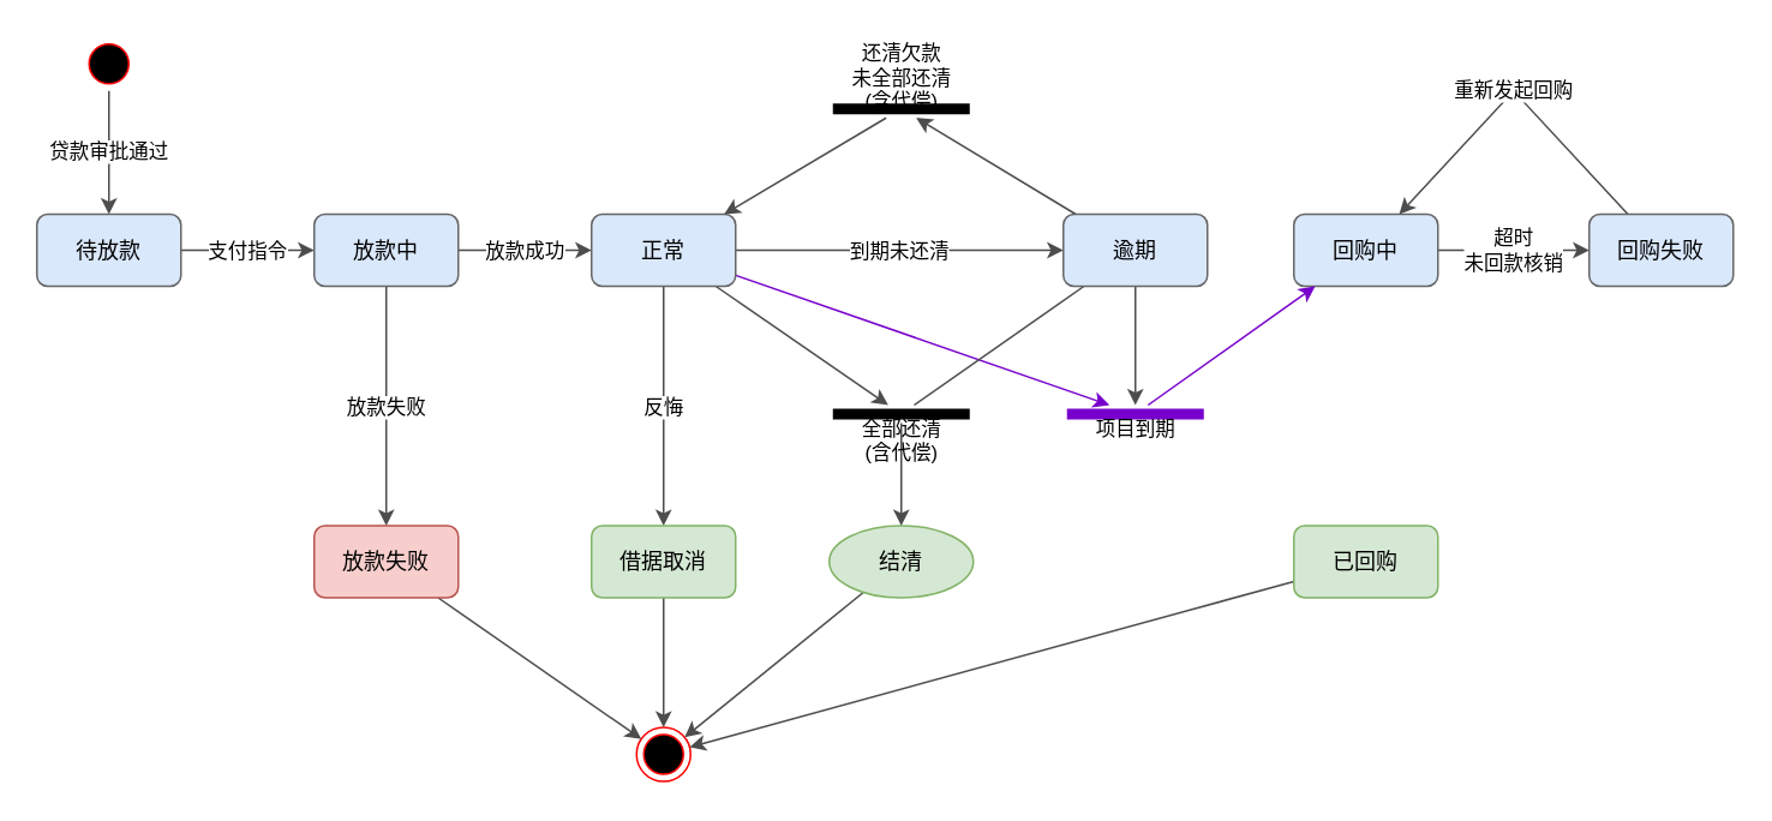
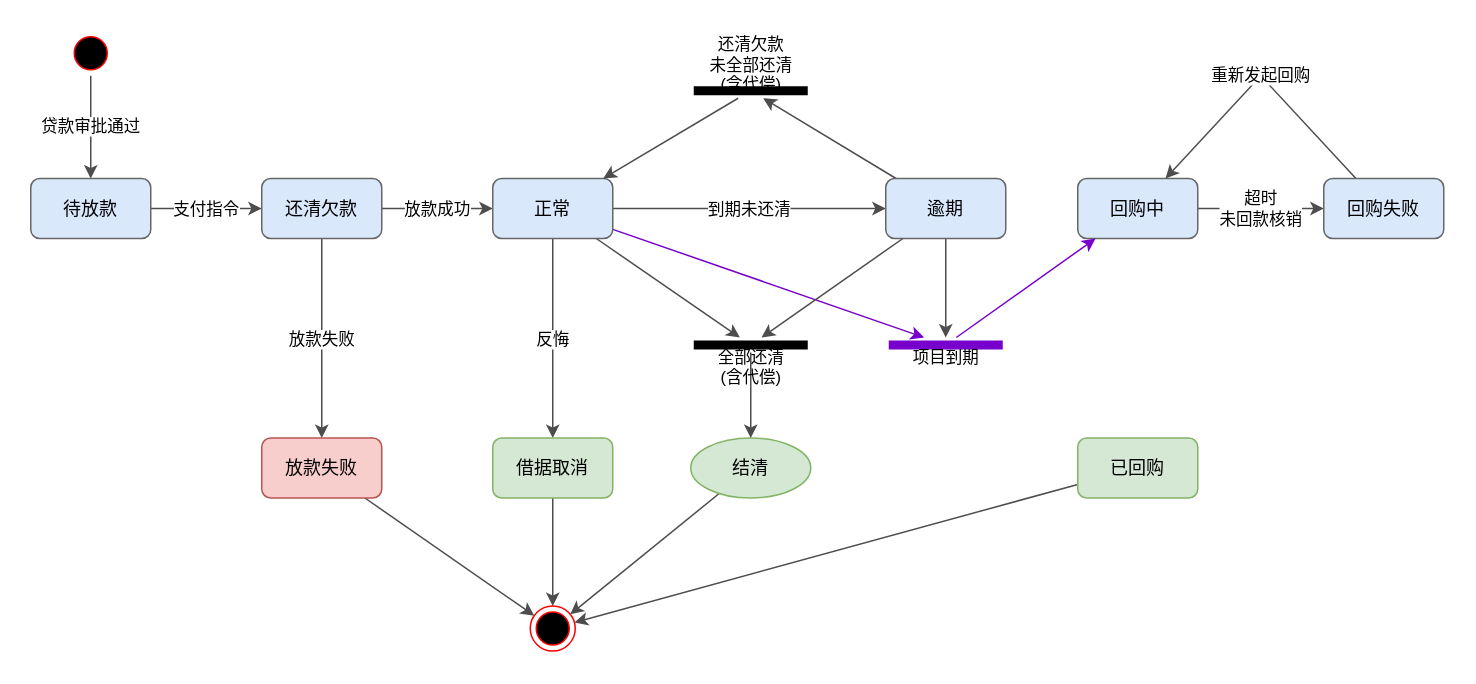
  <mxCell id="0" />
  <mxCell id="1" parent="0" />
  <mxCell id="2" value="贷款审批通过&lt;br&gt;" style="edgeStyle=none;rounded=0;orthogonalLoop=1;jettySize=auto;html=1;strokeColor=#4D4D4D;strokeWidth=1;fontSize=11;fontColor=#000000;align=center;" parent="1" source="3" target="5" edge="1"><mxGeometry relative="1" as="geometry" /></mxCell>
  <mxCell id="3" value="" style="ellipse;html=1;shape=startState;fillColor=#000000;strokeColor=#ff0000;rounded=0;fontSize=11;fontColor=#000000;align=right;" parent="1" vertex="1"><mxGeometry x="45" y="20" width="30" height="30" as="geometry" /></mxCell>
  <mxCell id="4" value="支付指令" style="edgeStyle=none;rounded=0;orthogonalLoop=1;jettySize=auto;html=1;strokeColor=#4D4D4D;strokeWidth=1;fontSize=11;fontColor=#000000;align=center;" parent="1" source="5" target="8" edge="1"><mxGeometry relative="1" as="geometry" /></mxCell>
  <mxCell id="5" value="待放款" style="rounded=1;whiteSpace=wrap;html=1;strokeColor=#666666;fillColor=#DAE8FC;fontSize=12;fontColor=#000000;align=center;" parent="1" vertex="1"><mxGeometry x="20" y="118.5" width="80" height="40" as="geometry" /></mxCell>
  <mxCell id="6" value="放款失败" style="edgeStyle=none;rounded=0;orthogonalLoop=1;jettySize=auto;html=1;startArrow=none;startFill=0;endArrow=classic;endFill=1;strokeColor=#4D4D4D;strokeWidth=1;fontSize=11;fontColor=#000000;align=center;" parent="1" source="8" target="20" edge="1"><mxGeometry relative="1" as="geometry" /></mxCell>
  <mxCell id="7" value="放款成功" style="edgeStyle=none;rounded=0;orthogonalLoop=1;jettySize=auto;html=1;startArrow=none;startFill=0;endArrow=classic;endFill=1;strokeColor=#4D4D4D;strokeWidth=1;fontSize=11;fontColor=#000000;align=center;" parent="1" source="8" target="13" edge="1"><mxGeometry relative="1" as="geometry" /></mxCell>
- <mxCell id="8" value="放款中" style="rounded=1;whiteSpace=wrap;html=1;strokeColor=#666666;fillColor=#DAE8FC;fontSize=12;fontColor=#000000;align=center;" parent="1" vertex="1"><mxGeometry x="174" y="118.5" width="80" height="40" as="geometry" /></mxCell>
+ <mxCell id="8" value="还清欠款" style="rounded=1;whiteSpace=wrap;html=1;strokeColor=#666666;fillColor=#DAE8FC;fontSize=12;fontColor=#000000;align=center;" parent="1" vertex="1"><mxGeometry x="174" y="118.5" width="80" height="40" as="geometry" /></mxCell>
  <mxCell id="9" value="到期未还清" style="edgeStyle=none;rounded=0;orthogonalLoop=1;jettySize=auto;html=1;strokeColor=#4D4D4D;strokeWidth=1;fontSize=11;fontColor=#000000;align=center;" parent="1" source="13" target="17" edge="1"><mxGeometry relative="1" as="geometry"><mxPoint x="490" y="138.5" as="targetPoint" /></mxGeometry></mxCell>
  <mxCell id="10" value="" style="edgeStyle=none;rounded=0;orthogonalLoop=1;jettySize=auto;html=1;startArrow=none;startFill=0;endArrow=classic;endFill=1;strokeColor=#4D4D4D;strokeWidth=1;fontSize=11;fontColor=#000000;align=center;" parent="1" source="13" target="26" edge="1"><mxGeometry relative="1" as="geometry" /></mxCell>
  <mxCell id="11" value="反悔" style="edgeStyle=none;rounded=0;orthogonalLoop=1;jettySize=auto;html=1;startArrow=none;startFill=0;endArrow=classic;endFill=1;strokeColor=#4D4D4D;strokeWidth=1;fontSize=11;fontColor=#000000;align=center;" parent="1" source="13" target="24" edge="1"><mxGeometry relative="1" as="geometry" /></mxCell>
  <mxCell id="12" style="edgeStyle=none;rounded=0;orthogonalLoop=1;jettySize=auto;html=1;startArrow=none;startFill=0;endArrow=classic;endFill=1;strokeColor=#7700CC;strokeWidth=1;fontSize=11;fontColor=#67AB9F;align=center;fillColor=#aa00ff;" parent="1" source="13" target="36" edge="1"><mxGeometry relative="1" as="geometry" /></mxCell>
  <mxCell id="13" value="正常" style="rounded=1;whiteSpace=wrap;html=1;strokeColor=#666666;fillColor=#DAE8FC;fontSize=12;align=center;" parent="1" vertex="1"><mxGeometry x="328" y="118.5" width="80" height="40" as="geometry" /></mxCell>
- <mxCell id="14" value="" style="edgeStyle=none;rounded=0;orthogonalLoop=1;jettySize=auto;html=1;startArrow=none;startFill=0;endArrow=none;endFill=1;strokeColor=#4D4D4D;strokeWidth=1;fontSize=11;fontColor=#000000;align=center;" parent="1" source="17" target="26" edge="1"><mxGeometry relative="1" as="geometry" /></mxCell>
+ <mxCell id="14" value="" style="edgeStyle=none;rounded=0;orthogonalLoop=1;jettySize=auto;html=1;startArrow=none;startFill=0;endArrow=classic;endFill=1;strokeColor=#4D4D4D;strokeWidth=1;fontSize=11;fontColor=#000000;align=center;" parent="1" source="17" target="26" edge="1"><mxGeometry relative="1" as="geometry" /></mxCell>
  <mxCell id="15" style="edgeStyle=none;rounded=0;orthogonalLoop=1;jettySize=auto;html=1;startArrow=none;startFill=0;endArrow=classic;endFill=1;strokeColor=#4D4D4D;strokeWidth=1;fontSize=11;fontColor=#000000;align=center;" parent="1" source="17" target="28" edge="1"><mxGeometry relative="1" as="geometry" /></mxCell>
  <mxCell id="16" style="edgeStyle=none;rounded=0;orthogonalLoop=1;jettySize=auto;html=1;startArrow=none;startFill=0;endArrow=classic;endFill=1;strokeColor=#4D4D4D;strokeWidth=1;fontSize=11;fontColor=#000000;align=center;" parent="1" source="17" target="36" edge="1"><mxGeometry relative="1" as="geometry" /></mxCell>
  <mxCell id="17" value="逾期" style="rounded=1;whiteSpace=wrap;html=1;strokeColor=#666666;fillColor=#DAE8FC;fontSize=12;fontColor=#000000;align=center;" parent="1" vertex="1"><mxGeometry x="590" y="118.5" width="80" height="40" as="geometry" /></mxCell>
  <mxCell id="18" value="" style="ellipse;html=1;shape=endState;fillColor=#000000;strokeColor=#ff0000;rounded=0;fontSize=11;fontColor=#000000;align=center;" parent="1" vertex="1"><mxGeometry x="353" y="403.5" width="30" height="30" as="geometry" /></mxCell>
  <mxCell id="19" style="edgeStyle=none;rounded=0;orthogonalLoop=1;jettySize=auto;html=1;startArrow=none;startFill=0;endArrow=classic;endFill=1;strokeColor=#4D4D4D;strokeWidth=1;fontSize=11;fontColor=#000000;align=center;" parent="1" source="20" target="18" edge="1"><mxGeometry relative="1" as="geometry" /></mxCell>
  <mxCell id="20" value="放款失败" style="rounded=1;whiteSpace=wrap;html=1;strokeColor=#b85450;fillColor=#f8cecc;fontSize=12;align=center;" parent="1" vertex="1"><mxGeometry x="174" y="291.5" width="80" height="40" as="geometry" /></mxCell>
  <mxCell id="21" style="edgeStyle=none;rounded=0;orthogonalLoop=1;jettySize=auto;html=1;startArrow=none;startFill=0;endArrow=classic;endFill=1;strokeColor=#4D4D4D;strokeWidth=1;fontSize=11;fontColor=#000000;align=center;" parent="1" source="22" target="18" edge="1"><mxGeometry relative="1" as="geometry" /></mxCell>
  <mxCell id="22" value="结清" style="ellipse;whiteSpace=wrap;html=1;strokeColor=#82b366;fillColor=#d5e8d4;fontSize=12;align=center;" parent="1" vertex="1"><mxGeometry x="460" y="291.5" width="80" height="40" as="geometry" /></mxCell>
  <mxCell id="23" style="edgeStyle=none;rounded=0;orthogonalLoop=1;jettySize=auto;html=1;startArrow=none;startFill=0;endArrow=classic;endFill=1;strokeColor=#4D4D4D;strokeWidth=1;fontSize=11;fontColor=#000000;align=center;" parent="1" source="24" target="18" edge="1"><mxGeometry relative="1" as="geometry" /></mxCell>
  <mxCell id="24" value="借据取消" style="rounded=1;whiteSpace=wrap;html=1;strokeColor=#82b366;fillColor=#d5e8d4;fontSize=12;align=center;" parent="1" vertex="1"><mxGeometry x="328" y="291.5" width="80" height="40" as="geometry" /></mxCell>
  <mxCell id="25" style="edgeStyle=none;rounded=0;orthogonalLoop=1;jettySize=auto;html=1;startArrow=none;startFill=0;endArrow=classic;endFill=1;strokeColor=#4D4D4D;strokeWidth=1;fontSize=11;fontColor=#000000;align=center;" parent="1" source="26" target="22" edge="1"><mxGeometry relative="1" as="geometry" /></mxCell>
  <mxCell id="26" value="全部还清&lt;br&gt;(含代偿)&lt;br&gt;" style="shape=line;html=1;strokeWidth=6;strokeColor=#000000;rounded=0;fillColor=#FFFFFF;fontSize=11;fontColor=#000000;align=center;direction=west;verticalAlign=top;" parent="1" vertex="1"><mxGeometry x="462" y="224.5" width="76" height="10" as="geometry" /></mxCell>
  <mxCell id="27" style="edgeStyle=none;rounded=0;orthogonalLoop=1;jettySize=auto;html=1;startArrow=none;startFill=0;endArrow=classic;endFill=1;strokeColor=#4D4D4D;strokeWidth=1;fontSize=11;fontColor=#000000;align=center;" parent="1" source="28" target="13" edge="1"><mxGeometry relative="1" as="geometry" /></mxCell>
  <mxCell id="28" value="还清欠款&lt;br&gt;未全部还清&lt;br&gt;(含代偿)&lt;br&gt;" style="shape=line;html=1;strokeWidth=6;strokeColor=#000000;rounded=0;fillColor=#FFFFFF;fontSize=11;fontColor=#000000;align=center;direction=west;verticalAlign=bottom;" parent="1" vertex="1"><mxGeometry x="462" y="55" width="76" height="10" as="geometry" /></mxCell>
  <mxCell id="29" value="超时&lt;br&gt;未回款核销" style="edgeStyle=none;rounded=0;orthogonalLoop=1;jettySize=auto;html=1;startArrow=none;startFill=0;endArrow=classic;endFill=1;strokeColor=#4D4D4D;strokeWidth=1;fontSize=11;fontColor=#000000;align=center;" parent="1" source="30" target="34" edge="1"><mxGeometry relative="1" as="geometry" /></mxCell>
  <mxCell id="30" value="回购中" style="rounded=1;whiteSpace=wrap;html=1;strokeColor=#666666;fillColor=#DAE8FC;fontSize=12;fontColor=#000000;align=center;" parent="1" vertex="1"><mxGeometry x="718" y="118.5" width="80" height="40" as="geometry" /></mxCell>
  <mxCell id="31" style="edgeStyle=none;rounded=0;orthogonalLoop=1;jettySize=auto;html=1;startArrow=none;startFill=0;endArrow=classic;endFill=1;strokeColor=#4D4D4D;strokeWidth=1;fontSize=11;fontColor=#000000;align=center;" parent="1" source="32" target="18" edge="1"><mxGeometry relative="1" as="geometry" /></mxCell>
  <mxCell id="32" value="已回购" style="rounded=1;whiteSpace=wrap;html=1;strokeColor=#82b366;fillColor=#d5e8d4;fontSize=12;align=center;" parent="1" vertex="1"><mxGeometry x="718" y="291.5" width="80" height="40" as="geometry" /></mxCell>
  <mxCell id="33" value="重新发起回购" style="edgeStyle=none;rounded=0;orthogonalLoop=1;jettySize=auto;html=1;startArrow=none;startFill=0;endArrow=classic;endFill=1;strokeColor=#4D4D4D;strokeWidth=1;fontSize=11;fontColor=#000000;align=center;" parent="1" source="34" target="30" edge="1"><mxGeometry relative="1" as="geometry"><Array as="points"><mxPoint x="840" y="50" /></Array></mxGeometry></mxCell>
  <mxCell id="34" value="回购失败" style="rounded=1;whiteSpace=wrap;html=1;strokeColor=#666666;fillColor=#DAE8FC;fontSize=12;fontColor=#000000;align=center;" parent="1" vertex="1"><mxGeometry x="882" y="118.5" width="80" height="40" as="geometry" /></mxCell>
  <mxCell id="35" style="edgeStyle=none;rounded=0;orthogonalLoop=1;jettySize=auto;html=1;startArrow=none;startFill=0;endArrow=classic;endFill=1;strokeColor=#7700CC;strokeWidth=1;fontSize=11;fontColor=#67AB9F;align=center;fillColor=#aa00ff;" parent="1" source="36" target="30" edge="1"><mxGeometry relative="1" as="geometry" /></mxCell>
  <mxCell id="36" value="项目到期" style="shape=line;html=1;strokeWidth=6;strokeColor=#7700CC;rounded=0;fillColor=#aa00ff;fontSize=11;fontColor=#000;align=center;direction=west;verticalAlign=top;" parent="1" vertex="1"><mxGeometry x="592" y="224.5" width="76" height="10" as="geometry" /></mxCell>
